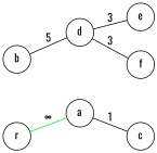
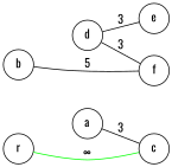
  digraph {
    fontname=Oswald
    rankdir=LR
    node [fontname=Oswald shape=circle]
    edge [arrowhead=none arrowtail=none dir=both fontname=Oswald]
    r
    a
    c
    b
    d
    e
    f
-   r -> a [color=green label="&infin;"]
-   a -> c [label=1]
-   b -> d [label=5]
+   r -> c [color=green label="&infin;"]
+   a -> c [label=3]
+   b -> f [label=5]
    d -> e [label=3]
    d -> f [label=3]
  }
